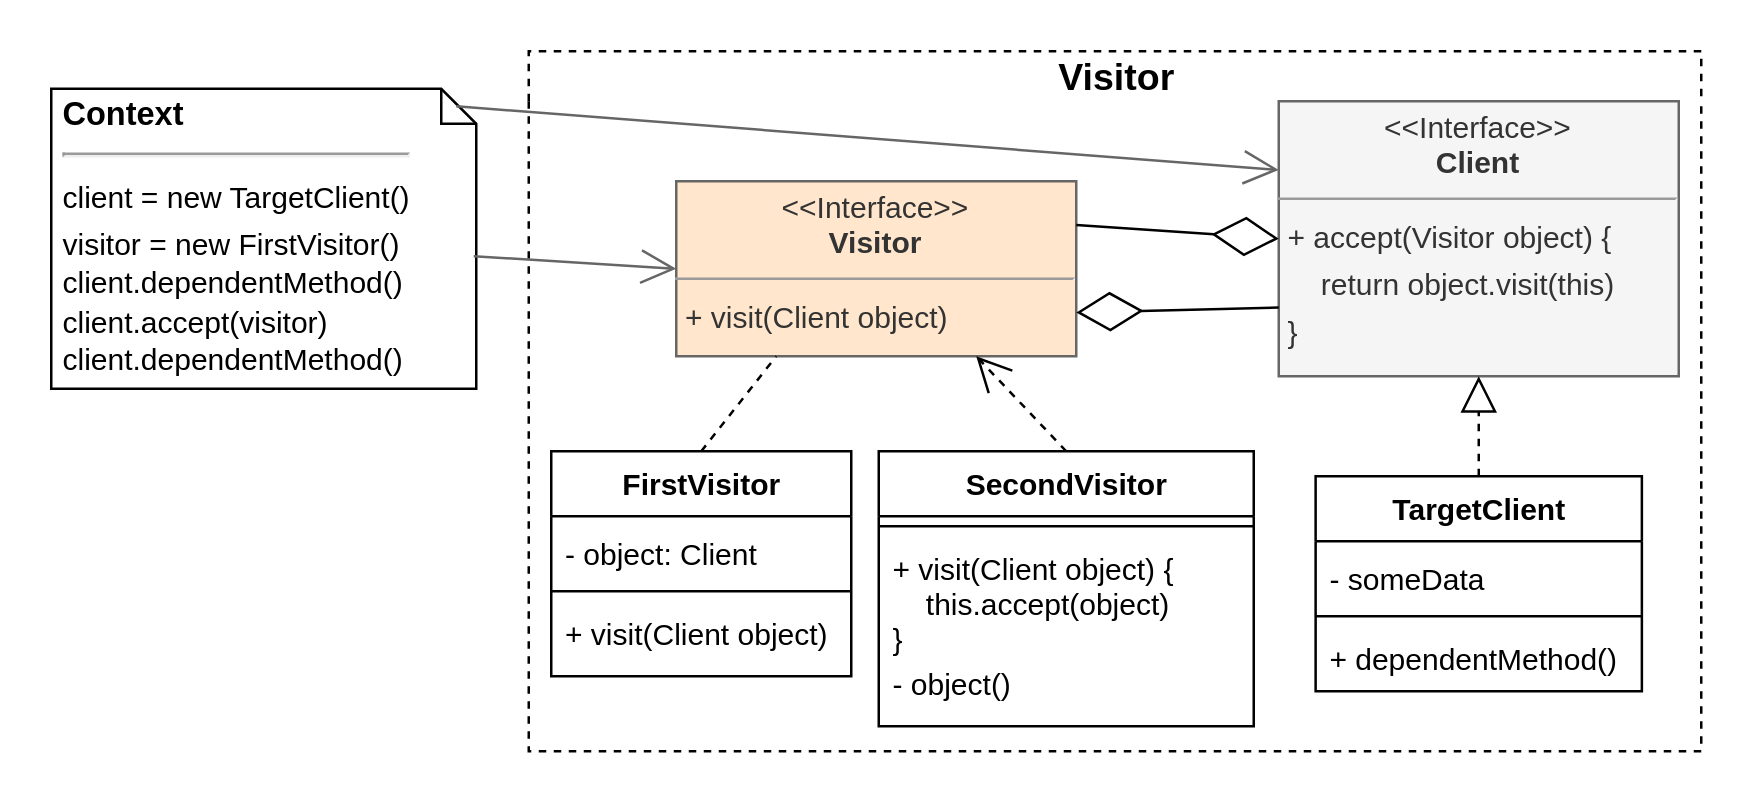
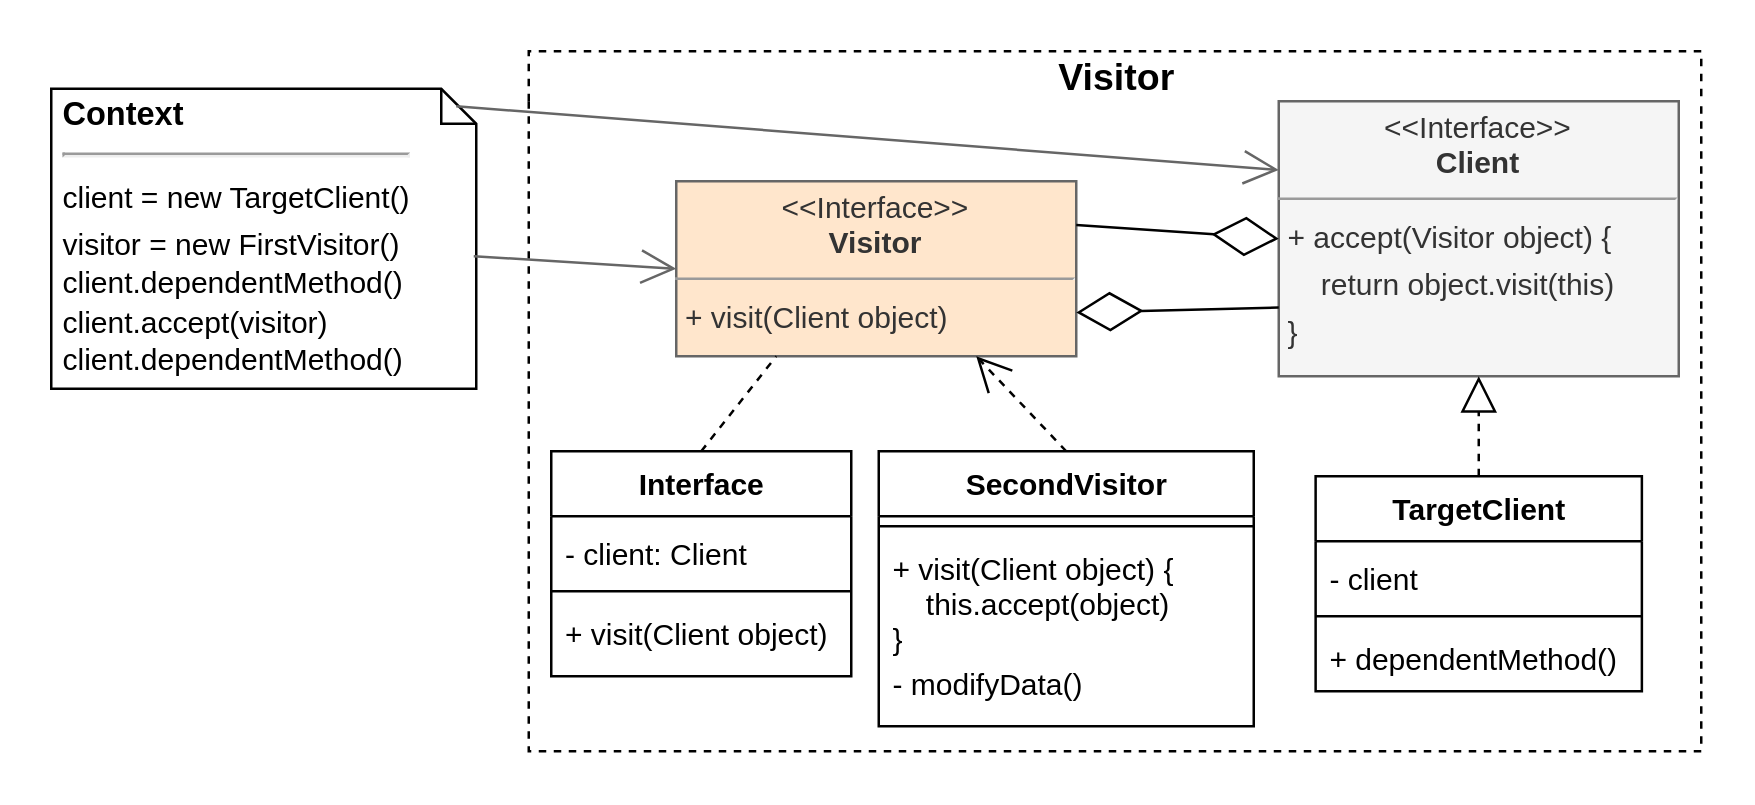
  <mxCell id="0" />
  <mxCell id="1" parent="0" />
  <mxCell id="2" value="Visitor" style="swimlane;html=1;horizontal=1;startSize=20;fillColor=none;strokeColor=#000000;rounded=0;comic=0;fontSize=15;dashed=1;swimlaneLine=0;shadow=0;glass=0;perimeterSpacing=0;labelBackgroundColor=none;collapsible=0;" vertex="1" parent="1"><mxGeometry x="211" y="20" width="469" height="280" as="geometry"><mxRectangle x="260" y="6420" width="100" height="20" as="alternateBounds" /></mxGeometry></mxCell>
  <mxCell id="3" value="TargetClient" style="swimlane;fontStyle=1;align=center;verticalAlign=top;childLayout=stackLayout;horizontal=1;startSize=26;horizontalStack=0;resizeParent=1;resizeParentMax=0;resizeLast=0;collapsible=0;marginBottom=0;rounded=0;shadow=0;glass=0;comic=0;strokeWidth=1;fontSize=12;labelBackgroundColor=none;fillColor=#ffffff;html=1;" vertex="1" parent="2"><mxGeometry x="314.75" y="170" width="130.5" height="86" as="geometry" /></mxCell>
- <mxCell id="4" value="- someData" style="text;strokeColor=none;fillColor=none;align=left;verticalAlign=top;spacingLeft=4;spacingRight=4;overflow=hidden;rotatable=0;points=[[0,0.5],[1,0.5]];portConstraint=eastwest;spacingTop=2;" vertex="1" parent="3"><mxGeometry y="26" width="130.5" height="26" as="geometry" /></mxCell>
+ <mxCell id="4" value="- client" style="text;strokeColor=none;fillColor=none;align=left;verticalAlign=top;spacingLeft=4;spacingRight=4;overflow=hidden;rotatable=0;points=[[0,0.5],[1,0.5]];portConstraint=eastwest;spacingTop=2;" vertex="1" parent="3"><mxGeometry y="26" width="130.5" height="26" as="geometry" /></mxCell>
  <mxCell id="5" value="" style="line;strokeWidth=1;fillColor=none;align=left;verticalAlign=middle;spacingTop=-1;spacingLeft=3;spacingRight=3;rotatable=0;labelPosition=right;points=[];portConstraint=eastwest;" vertex="1" parent="3"><mxGeometry y="52" width="130.5" height="8" as="geometry" /></mxCell>
  <mxCell id="6" value="+ dependentMethod()" style="text;strokeColor=none;fillColor=none;align=left;verticalAlign=top;spacingLeft=4;spacingRight=4;overflow=hidden;rotatable=0;points=[[0,0.5],[1,0.5]];portConstraint=eastwest;" vertex="1" parent="3"><mxGeometry y="60" width="130.5" height="26" as="geometry" /></mxCell>
  <mxCell id="7" value="SecondVisitor" style="swimlane;fontStyle=1;align=center;verticalAlign=top;childLayout=stackLayout;horizontal=1;startSize=26;horizontalStack=0;resizeParent=1;resizeParentMax=0;resizeLast=0;collapsible=0;marginBottom=0;rounded=0;shadow=0;glass=0;comic=0;strokeWidth=1;fontSize=12;labelBackgroundColor=none;fillColor=#ffffff;html=1;" vertex="1" parent="2"><mxGeometry x="140" y="160" width="150" height="110" as="geometry" /></mxCell>
  <mxCell id="8" value="" style="line;strokeWidth=1;fillColor=none;align=left;verticalAlign=middle;spacingTop=-1;spacingLeft=3;spacingRight=3;rotatable=0;labelPosition=right;points=[];portConstraint=eastwest;" vertex="1" parent="7"><mxGeometry y="26" width="150" height="8" as="geometry" /></mxCell>
  <mxCell id="9" value="+ visit(Client object) {&#10;    this.accept(object)&#10;}" style="text;strokeColor=none;fillColor=none;align=left;verticalAlign=top;spacingLeft=4;spacingRight=4;overflow=hidden;rotatable=0;points=[[0,0.5],[1,0.5]];portConstraint=eastwest;" vertex="1" parent="7"><mxGeometry y="34" width="150" height="46" as="geometry" /></mxCell>
- <mxCell id="10" value="- object()" style="text;strokeColor=none;fillColor=none;align=left;verticalAlign=top;spacingLeft=4;spacingRight=4;overflow=hidden;rotatable=0;points=[[0,0.5],[1,0.5]];portConstraint=eastwest;" vertex="1" parent="7"><mxGeometry y="80" width="150" height="30" as="geometry" /></mxCell>
- <mxCell id="11" value="FirstVisitor" style="swimlane;fontStyle=1;align=center;verticalAlign=top;childLayout=stackLayout;horizontal=1;startSize=26;horizontalStack=0;resizeParent=1;resizeParentMax=0;resizeLast=0;collapsible=0;marginBottom=0;rounded=0;shadow=0;glass=0;comic=0;strokeWidth=1;fontSize=12;labelBackgroundColor=none;fillColor=#ffffff;html=1;" vertex="1" parent="2"><mxGeometry x="9" y="160" width="120" height="90" as="geometry" /></mxCell>
- <mxCell id="12" value="- object: Client" style="text;strokeColor=none;fillColor=none;align=left;verticalAlign=top;spacingLeft=4;spacingRight=4;overflow=hidden;rotatable=0;points=[[0,0.5],[1,0.5]];portConstraint=eastwest;spacingTop=2;" vertex="1" parent="11"><mxGeometry y="26" width="120" height="26" as="geometry" /></mxCell>
+ <mxCell id="10" value="- modifyData()" style="text;strokeColor=none;fillColor=none;align=left;verticalAlign=top;spacingLeft=4;spacingRight=4;overflow=hidden;rotatable=0;points=[[0,0.5],[1,0.5]];portConstraint=eastwest;" vertex="1" parent="7"><mxGeometry y="80" width="150" height="30" as="geometry" /></mxCell>
+ <mxCell id="11" value="Interface" style="swimlane;fontStyle=1;align=center;verticalAlign=top;childLayout=stackLayout;horizontal=1;startSize=26;horizontalStack=0;resizeParent=1;resizeParentMax=0;resizeLast=0;collapsible=0;marginBottom=0;rounded=0;shadow=0;glass=0;comic=0;strokeWidth=1;fontSize=12;labelBackgroundColor=none;fillColor=#ffffff;html=1;" vertex="1" parent="2"><mxGeometry x="9" y="160" width="120" height="90" as="geometry" /></mxCell>
+ <mxCell id="12" value="- client: Client" style="text;strokeColor=none;fillColor=none;align=left;verticalAlign=top;spacingLeft=4;spacingRight=4;overflow=hidden;rotatable=0;points=[[0,0.5],[1,0.5]];portConstraint=eastwest;spacingTop=2;" vertex="1" parent="11"><mxGeometry y="26" width="120" height="26" as="geometry" /></mxCell>
  <mxCell id="13" value="" style="line;strokeWidth=1;fillColor=none;align=left;verticalAlign=middle;spacingTop=-1;spacingLeft=3;spacingRight=3;rotatable=0;labelPosition=right;points=[];portConstraint=eastwest;" vertex="1" parent="11"><mxGeometry y="52" width="120" height="8" as="geometry" /></mxCell>
  <mxCell id="14" value="+ visit(Client object)" style="text;strokeColor=none;fillColor=none;align=left;verticalAlign=top;spacingLeft=4;spacingRight=4;overflow=hidden;rotatable=0;points=[[0,0.5],[1,0.5]];portConstraint=eastwest;" vertex="1" parent="11"><mxGeometry y="60" width="120" height="30" as="geometry" /></mxCell>
  <mxCell id="15" value="&lt;p style=&quot;margin: 4px 0px 0px ; text-align: center ; line-height: 120%&quot;&gt;&lt;span&gt;&amp;lt;&amp;lt;Interface&amp;gt;&amp;gt;&lt;/span&gt;&lt;br&gt;&lt;b&gt;Visitor&lt;/b&gt;&lt;/p&gt;&lt;hr size=&quot;1&quot;&gt;&lt;p style=&quot;margin: 0px 0px 0px 4px ; line-height: 160%&quot;&gt;+ visit(Client object)&lt;br&gt;&lt;/p&gt;" style="verticalAlign=top;align=left;overflow=fill;fontSize=12;fontFamily=Helvetica;html=1;rounded=0;shadow=0;glass=0;comic=0;labelBackgroundColor=none;labelBorderColor=none;imageAspect=1;noLabel=0;portConstraintRotation=0;snapToPoint=0;container=1;dropTarget=1;collapsible=0;autosize=0;spacingLeft=0;spacingRight=0;fontStyle=0;fillColor=#ffe6cc;strokeColor=#666666;fontColor=#333333;" vertex="1" parent="2"><mxGeometry x="59" y="52" width="160" height="70" as="geometry" /></mxCell>
  <mxCell id="16" value="&lt;p style=&quot;margin: 4px 0px 0px ; text-align: center ; line-height: 120%&quot;&gt;&lt;span&gt;&amp;lt;&amp;lt;Interface&amp;gt;&amp;gt;&lt;/span&gt;&lt;br&gt;&lt;b&gt;Client&lt;/b&gt;&lt;/p&gt;&lt;hr size=&quot;1&quot;&gt;&lt;p style=&quot;margin: 0px 0px 0px 4px ; line-height: 160%&quot;&gt;+ accept(Visitor object) {&lt;/p&gt;&lt;p style=&quot;margin: 0px 0px 0px 4px ; line-height: 160%&quot;&gt;&amp;nbsp; &amp;nbsp; return object.visit(this)&lt;/p&gt;&lt;p style=&quot;margin: 0px 0px 0px 4px ; line-height: 160%&quot;&gt;}&lt;br&gt;&lt;/p&gt;" style="verticalAlign=top;align=left;overflow=fill;fontSize=12;fontFamily=Helvetica;html=1;rounded=0;shadow=0;glass=0;comic=0;labelBackgroundColor=none;labelBorderColor=none;imageAspect=1;noLabel=0;portConstraintRotation=0;snapToPoint=0;container=1;dropTarget=1;collapsible=0;autosize=0;spacingLeft=0;spacingRight=0;fontStyle=0;fillColor=#f5f5f5;strokeColor=#666666;fontColor=#333333;" vertex="1" parent="2"><mxGeometry x="300" y="20" width="160" height="110" as="geometry" /></mxCell>
  <mxCell id="17" value="" style="endArrow=none;dashed=1;endFill=0;endSize=12;html=1;strokeColor=#000000;exitX=0.5;exitY=0;exitDx=0;exitDy=0;entryX=0.25;entryY=1;entryDx=0;entryDy=0;" edge="1" parent="2" source="11" target="15"><mxGeometry width="160" relative="1" as="geometry"><mxPoint x="279" y="-40" as="sourcePoint" /><mxPoint x="439" y="-40" as="targetPoint" /></mxGeometry></mxCell>
  <mxCell id="18" value="" style="endArrow=open;dashed=1;endFill=0;endSize=12;html=1;strokeColor=#000000;exitX=0.5;exitY=0;exitDx=0;exitDy=0;entryX=0.75;entryY=1;entryDx=0;entryDy=0;" edge="1" parent="2" source="7" target="15"><mxGeometry width="160" relative="1" as="geometry"><mxPoint x="279" y="-40" as="sourcePoint" /><mxPoint x="439" y="-40" as="targetPoint" /></mxGeometry></mxCell>
  <mxCell id="19" value="" style="endArrow=block;dashed=1;endFill=0;endSize=12;html=1;strokeColor=#000000;exitX=0.5;exitY=0;exitDx=0;exitDy=0;entryX=0.5;entryY=1;entryDx=0;entryDy=0;" edge="1" parent="2" source="3" target="16"><mxGeometry width="160" relative="1" as="geometry"><mxPoint x="279" y="160" as="sourcePoint" /><mxPoint x="439" y="160" as="targetPoint" /></mxGeometry></mxCell>
  <mxCell id="20" value="" style="endArrow=diamondThin;endFill=0;endSize=24;html=1;strokeColor=#000000;entryX=0;entryY=0.5;entryDx=0;entryDy=0;exitX=1;exitY=0.25;exitDx=0;exitDy=0;" edge="1" parent="2" source="15" target="16"><mxGeometry width="160" relative="1" as="geometry"><mxPoint x="279" y="80" as="sourcePoint" /><mxPoint x="439" y="80" as="targetPoint" /></mxGeometry></mxCell>
  <mxCell id="21" value="" style="endArrow=diamondThin;endFill=0;endSize=24;html=1;strokeColor=#000000;entryX=1;entryY=0.75;entryDx=0;entryDy=0;exitX=0;exitY=0.75;exitDx=0;exitDy=0;" edge="1" parent="2" source="16" target="15"><mxGeometry width="160" relative="1" as="geometry"><mxPoint x="279" y="80" as="sourcePoint" /><mxPoint x="439" y="80" as="targetPoint" /></mxGeometry></mxCell>
  <mxCell id="22" value="&lt;p style=&quot;line-height: 20%&quot;&gt;Context&lt;br&gt;&lt;/p&gt;&lt;hr&gt;&lt;span style=&quot;font-size: 12px ; font-weight: 400 ; line-height: 170%&quot;&gt;client = new TargetClient()&lt;br&gt;&lt;/span&gt;&lt;span style=&quot;font-size: 12px ; font-weight: 400&quot;&gt;visitor = new FirstVisitor()&lt;br&gt;&lt;/span&gt;&lt;span style=&quot;font-size: 12px ; font-weight: 400&quot;&gt;client.dependentMethod()&lt;br&gt;&lt;/span&gt;&lt;span style=&quot;font-size: 12px ; font-weight: 400&quot;&gt;client.accept(visitor)&lt;/span&gt;&lt;span style=&quot;font-size: 12px ; font-weight: 400&quot;&gt;&lt;br&gt;client.dependentMethod()&lt;/span&gt;&lt;br&gt;&lt;p&gt;&lt;/p&gt;" style="shape=note;size=14;verticalAlign=top;align=left;spacingTop=-13;rounded=0;shadow=0;glass=0;comic=0;strokeColor=#000000;fillColor=none;fontSize=13;fontStyle=1;labelBorderColor=none;whiteSpace=wrap;html=1;spacingLeft=0;spacingBottom=0;spacingRight=0;spacing=5;labelBackgroundColor=none;" vertex="1" parent="1"><mxGeometry x="20" y="35" width="170" height="120" as="geometry" /></mxCell>
  <mxCell id="23" value="" style="endArrow=open;endFill=1;endSize=12;html=1;exitX=0;exitY=0;exitDx=169;exitDy=67;exitPerimeter=0;entryX=0;entryY=0.5;entryDx=0;entryDy=0;strokeColor=#666666;" edge="1" parent="1" source="22" target="15"><mxGeometry width="160" relative="1" as="geometry"><mxPoint x="241" y="-6350" as="sourcePoint" /><mxPoint x="401" y="-6350" as="targetPoint" /></mxGeometry></mxCell>
  <mxCell id="24" value="" style="endArrow=open;endFill=1;endSize=12;html=1;exitX=0;exitY=0;exitDx=162;exitDy=7;exitPerimeter=0;entryX=0;entryY=0.25;entryDx=0;entryDy=0;strokeColor=#666666;" edge="1" parent="1" source="22" target="16"><mxGeometry width="160" relative="1" as="geometry"><mxPoint x="241" y="-6350" as="sourcePoint" /><mxPoint x="501" y="-6262" as="targetPoint" /></mxGeometry></mxCell>
